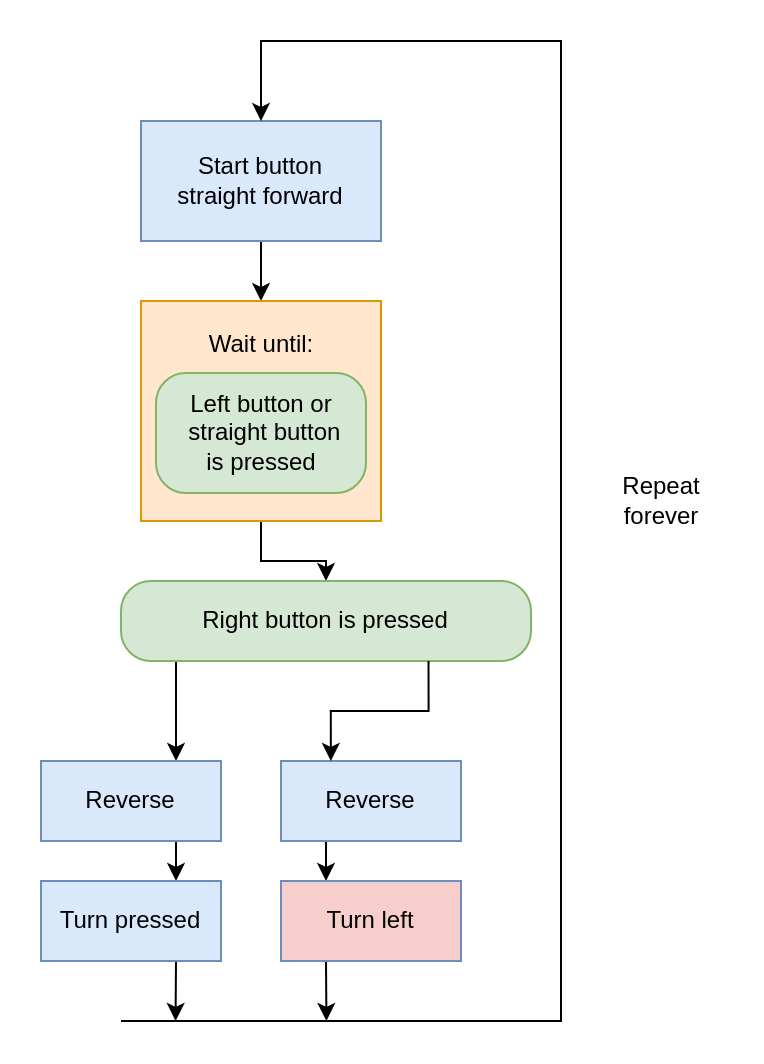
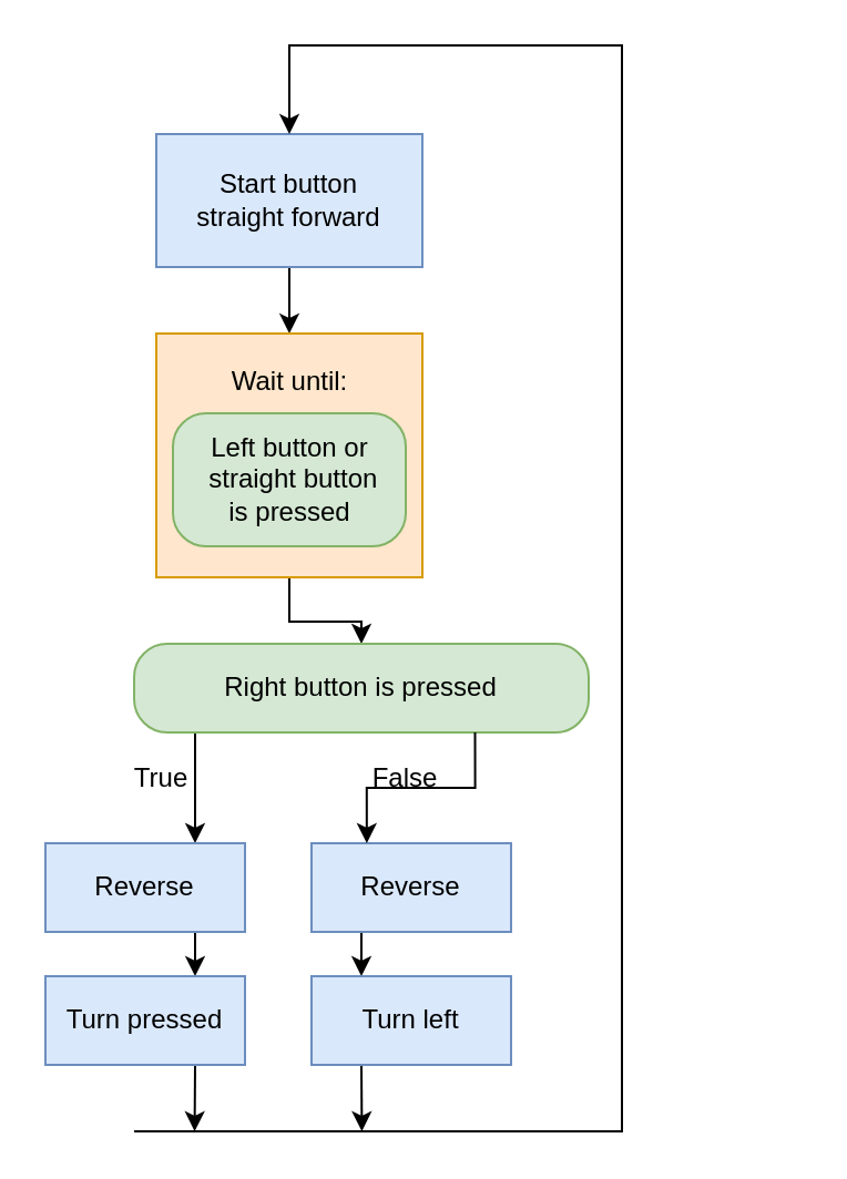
  <mxCell id="0" />
  <mxCell id="1" parent="0" />
  <mxCell id="2" style="edgeStyle=orthogonalEdgeStyle;rounded=0;orthogonalLoop=1;jettySize=auto;html=1;exitX=0.5;exitY=1;exitDx=0;exitDy=0;entryX=0.5;entryY=0;entryDx=0;entryDy=0;" parent="1" source="3" target="6" edge="1"><mxGeometry relative="1" as="geometry" /></mxCell>
  <mxCell id="3" value="Start button&lt;br&gt;straight forward" style="rounded=0;whiteSpace=wrap;html=1;fillColor=#dae8fc;strokeColor=#6c8ebf;" parent="1" vertex="1"><mxGeometry x="70" y="60" width="120" height="60" as="geometry" /></mxCell>
  <mxCell id="4" style="edgeStyle=orthogonalEdgeStyle;rounded=0;orthogonalLoop=1;jettySize=auto;html=1;entryX=0.5;entryY=0;entryDx=0;entryDy=0;" parent="1" target="3" edge="1"><mxGeometry relative="1" as="geometry"><mxPoint x="120" y="50" as="targetPoint" /><mxPoint x="60" y="510" as="sourcePoint" /><Array as="points"><mxPoint x="280" y="510" /><mxPoint x="280" y="20" /><mxPoint x="130" y="20" /></Array></mxGeometry></mxCell>
  <mxCell id="5" style="edgeStyle=orthogonalEdgeStyle;rounded=0;orthogonalLoop=1;jettySize=auto;html=1;entryX=0.5;entryY=0;entryDx=0;entryDy=0;" parent="1" source="6" edge="1" target="9"><mxGeometry relative="1" as="geometry"><mxPoint x="130" y="300" as="targetPoint" /></mxGeometry></mxCell>
  <mxCell id="6" value="" style="rounded=0;whiteSpace=wrap;html=1;fillColor=#ffe6cc;strokeColor=#d79b00;" parent="1" vertex="1"><mxGeometry x="70" y="150" width="120" height="110" as="geometry" /></mxCell>
- <mxCell id="7" value="Repeat&lt;br&gt;forever" style="text;html=1;align=center;verticalAlign=middle;resizable=0;points=[];autosize=1;strokeColor=none;fillColor=none;" parent="1" vertex="1"><mxGeometry x="300" y="230" width="60" height="40" as="geometry" /></mxCell>
  <mxCell id="8" style="edgeStyle=orthogonalEdgeStyle;rounded=0;orthogonalLoop=1;jettySize=auto;html=1;exitX=0.25;exitY=1;exitDx=0;exitDy=0;entryX=0.75;entryY=0;entryDx=0;entryDy=0;" edge="1" parent="1" source="9" target="11"><mxGeometry relative="1" as="geometry"><Array as="points"><mxPoint x="87" y="330" /></Array></mxGeometry></mxCell>
  <mxCell id="9" value="Right button is pressed" style="rounded=1;whiteSpace=wrap;html=1;arcSize=30;absoluteArcSize=1;fillColor=#d5e8d4;strokeColor=#82b366;" parent="1" vertex="1"><mxGeometry x="60" y="290" width="205" height="40" as="geometry" /></mxCell>
  <mxCell id="10" style="edgeStyle=orthogonalEdgeStyle;rounded=0;orthogonalLoop=1;jettySize=auto;html=1;exitX=0.75;exitY=1;exitDx=0;exitDy=0;entryX=0.75;entryY=0;entryDx=0;entryDy=0;" parent="1" source="11" target="17" edge="1"><mxGeometry relative="1" as="geometry" /></mxCell>
  <mxCell id="11" value="Reverse" style="rounded=0;whiteSpace=wrap;html=1;fillColor=#dae8fc;strokeColor=#6c8ebf;" parent="1" vertex="1"><mxGeometry x="20" y="380" width="90" height="40" as="geometry" /></mxCell>
  <mxCell id="12" style="edgeStyle=orthogonalEdgeStyle;rounded=0;orthogonalLoop=1;jettySize=auto;html=1;exitX=0.25;exitY=1;exitDx=0;exitDy=0;entryX=0.25;entryY=0;entryDx=0;entryDy=0;" parent="1" source="13" target="15" edge="1"><mxGeometry relative="1" as="geometry" /></mxCell>
  <mxCell id="13" value="Reverse" style="rounded=0;whiteSpace=wrap;html=1;fillColor=#dae8fc;strokeColor=#6c8ebf;" parent="1" vertex="1"><mxGeometry x="140" y="380" width="90" height="40" as="geometry" /></mxCell>
  <mxCell id="14" style="edgeStyle=orthogonalEdgeStyle;rounded=0;orthogonalLoop=1;jettySize=auto;html=1;exitX=0.25;exitY=1;exitDx=0;exitDy=0;" parent="1" source="15" edge="1"><mxGeometry relative="1" as="geometry"><mxPoint x="162.714" y="510" as="targetPoint" /></mxGeometry></mxCell>
- <mxCell id="15" value="Turn left" style="rounded=0;whiteSpace=wrap;html=1;fillColor=#f8cecc;strokeColor=#6c8ebf;" parent="1" vertex="1"><mxGeometry x="140" y="440" width="90" height="40" as="geometry" /></mxCell>
+ <mxCell id="15" value="Turn left" style="rounded=0;whiteSpace=wrap;html=1;fillColor=#dae8fc;strokeColor=#6c8ebf;" parent="1" vertex="1"><mxGeometry x="140" y="440" width="90" height="40" as="geometry" /></mxCell>
  <mxCell id="16" style="edgeStyle=orthogonalEdgeStyle;rounded=0;orthogonalLoop=1;jettySize=auto;html=1;exitX=0.75;exitY=1;exitDx=0;exitDy=0;" parent="1" source="17" edge="1"><mxGeometry relative="1" as="geometry"><mxPoint x="87.286" y="510" as="targetPoint" /></mxGeometry></mxCell>
  <mxCell id="17" value="Turn pressed" style="rounded=0;whiteSpace=wrap;html=1;fillColor=#dae8fc;strokeColor=#6c8ebf;" parent="1" vertex="1"><mxGeometry x="20" y="440" width="90" height="40" as="geometry" /></mxCell>
  <mxCell id="18" value="Left button or&lt;br&gt;&amp;nbsp;straight button&lt;br&gt;is pressed" style="rounded=1;whiteSpace=wrap;html=1;arcSize=30;absoluteArcSize=1;fillColor=#d5e8d4;strokeColor=#82b366;" parent="1" vertex="1"><mxGeometry x="77.5" y="186" width="105" height="60" as="geometry" /></mxCell>
  <mxCell id="19" value="Wait until:" style="text;html=1;align=center;verticalAlign=middle;resizable=0;points=[];autosize=1;strokeColor=none;fillColor=none;" parent="1" vertex="1"><mxGeometry x="90" y="157" width="80" height="30" as="geometry" /></mxCell>
+ <mxCell id="20" value="True" style="text;html=1;align=center;verticalAlign=middle;resizable=0;points=[];autosize=1;strokeColor=none;fillColor=none;" vertex="1" parent="1"><mxGeometry x="47" y="336" width="50" height="30" as="geometry" /></mxCell>
  <mxCell id="21" style="edgeStyle=orthogonalEdgeStyle;rounded=0;orthogonalLoop=1;jettySize=auto;html=1;exitX=0.75;exitY=1;exitDx=0;exitDy=0;entryX=0.277;entryY=0;entryDx=0;entryDy=0;entryPerimeter=0;strokeColor=default;" edge="1" parent="1" source="9" target="13"><mxGeometry relative="1" as="geometry" /></mxCell>
+ <mxCell id="22" value="False" style="text;html=1;align=center;verticalAlign=middle;resizable=0;points=[];autosize=1;strokeColor=none;fillColor=none;" vertex="1" parent="1"><mxGeometry x="157" y="336" width="50" height="30" as="geometry" /></mxCell>
